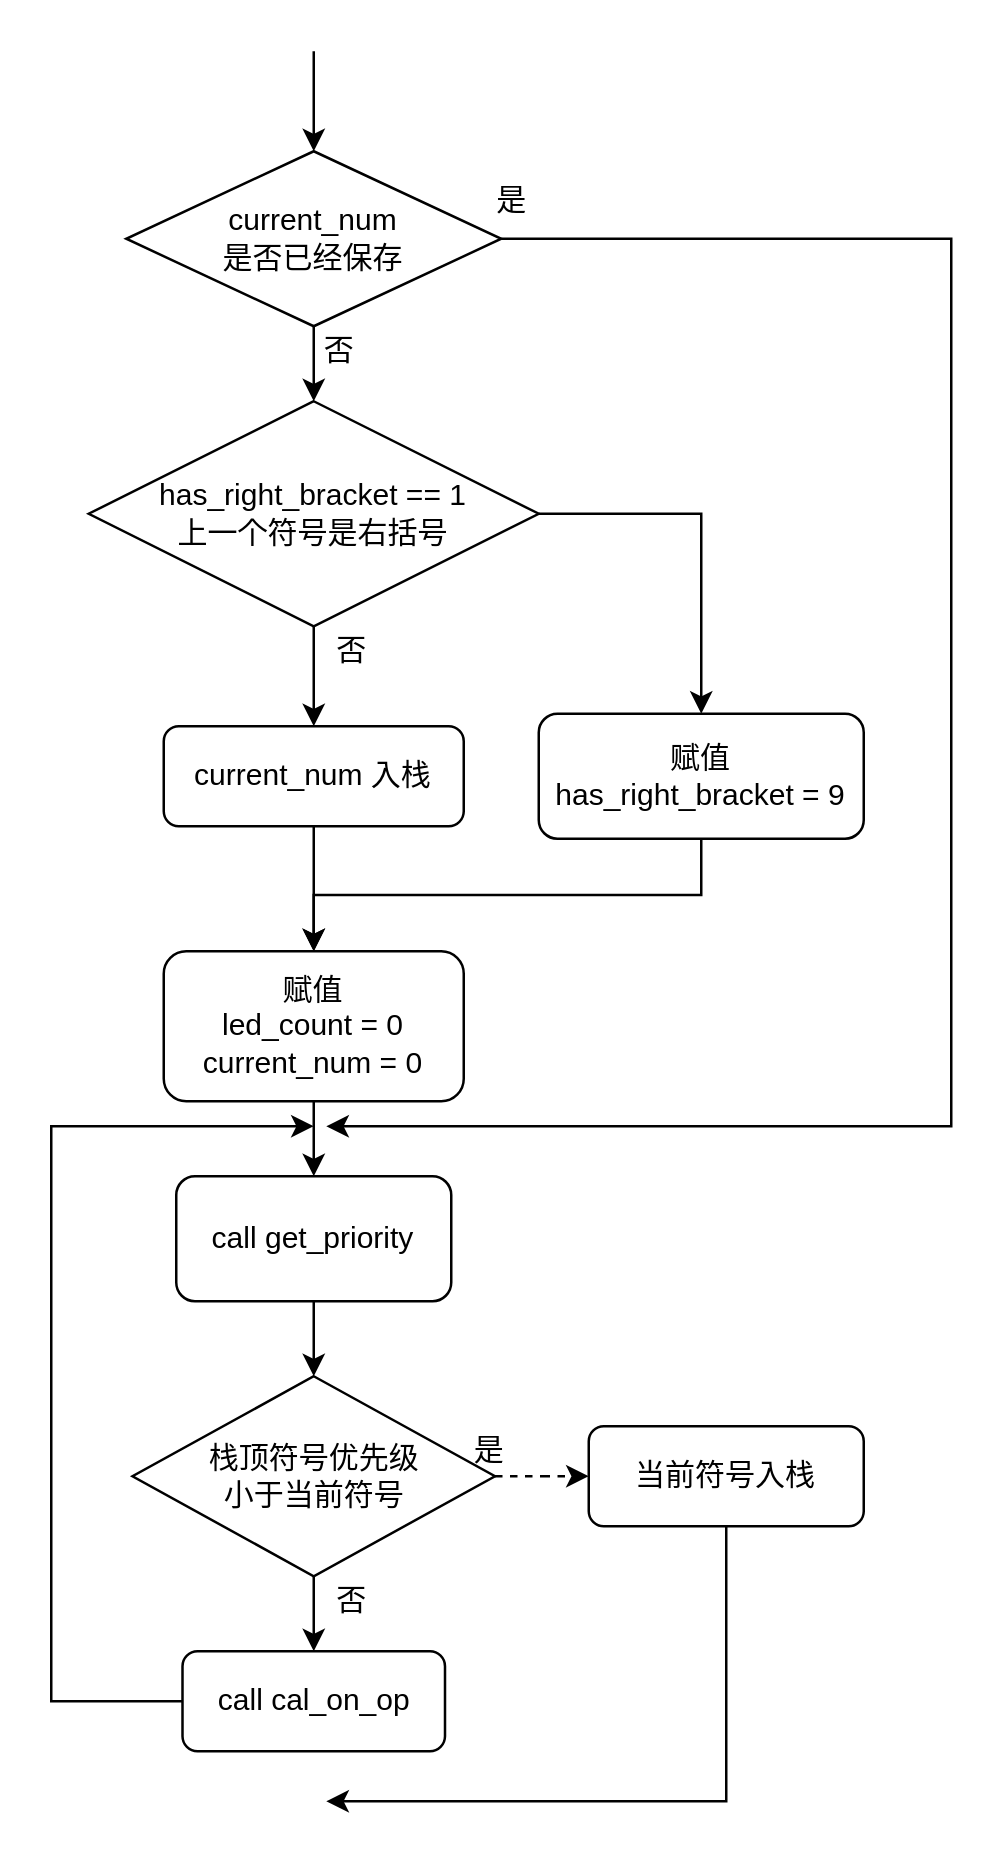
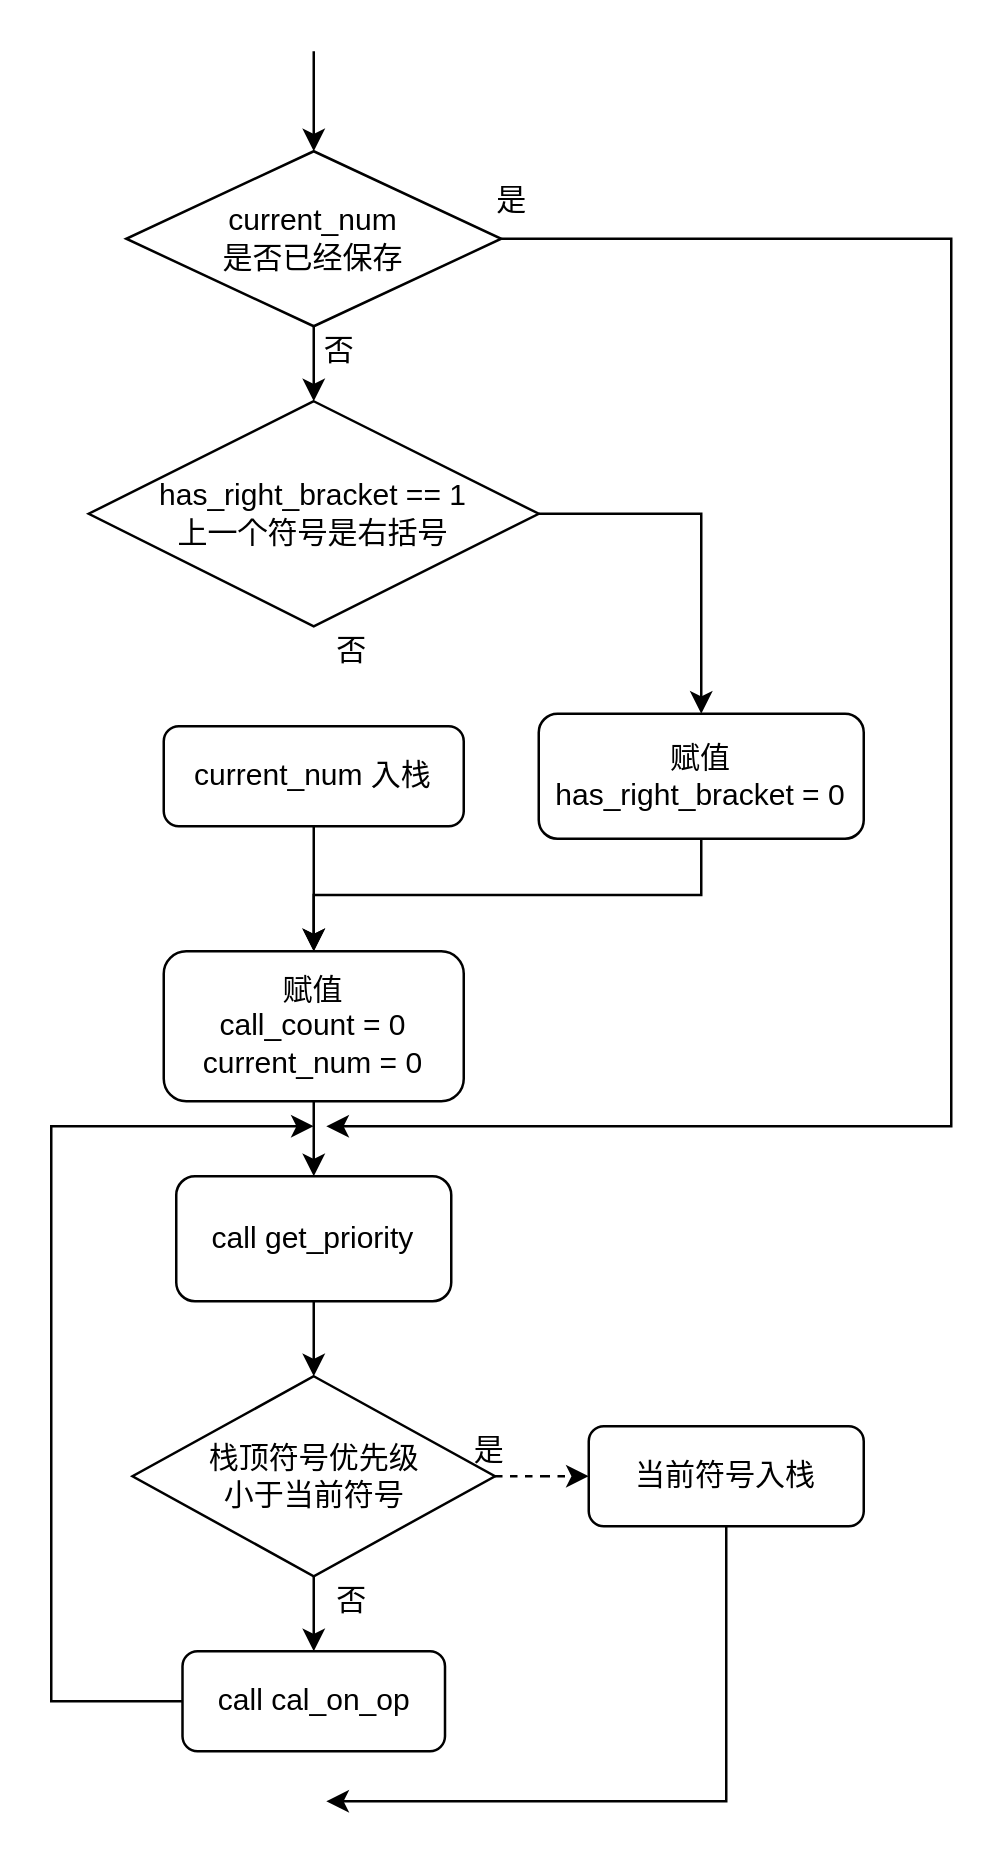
  <mxCell id="0" />
  <mxCell id="1" parent="0" />
  <mxCell id="2" style="edgeStyle=orthogonalEdgeStyle;rounded=0;orthogonalLoop=1;jettySize=auto;html=1;entryX=0.5;entryY=0;entryDx=0;entryDy=0;" edge="1" parent="1" source="4" target="7"><mxGeometry relative="1" as="geometry" /></mxCell>
  <mxCell id="3" style="edgeStyle=orthogonalEdgeStyle;rounded=0;orthogonalLoop=1;jettySize=auto;html=1;exitX=1;exitY=0.5;exitDx=0;exitDy=0;" edge="1" parent="1" source="4"><mxGeometry relative="1" as="geometry"><mxPoint x="130" y="450" as="targetPoint" /><Array as="points"><mxPoint x="380" y="95" /><mxPoint x="380" y="450" /></Array></mxGeometry></mxCell>
  <mxCell id="4" value="&lt;div&gt;current_num&lt;/div&gt;&lt;div&gt;是否已经保存&lt;/div&gt;" style="rhombus;whiteSpace=wrap;html=1;" vertex="1" parent="1"><mxGeometry x="50" y="60" width="150" height="70" as="geometry" /></mxCell>
- <mxCell id="5" style="edgeStyle=orthogonalEdgeStyle;rounded=0;orthogonalLoop=1;jettySize=auto;html=1;entryX=0.5;entryY=0;entryDx=0;entryDy=0;" edge="1" parent="1" source="7" target="9"><mxGeometry relative="1" as="geometry" /></mxCell>
  <mxCell id="6" style="edgeStyle=orthogonalEdgeStyle;rounded=0;orthogonalLoop=1;jettySize=auto;html=1;exitX=1;exitY=0.5;exitDx=0;exitDy=0;entryX=0.5;entryY=0;entryDx=0;entryDy=0;" edge="1" parent="1" source="7" target="13"><mxGeometry relative="1" as="geometry" /></mxCell>
  <mxCell id="7" value="&lt;div&gt;has_right_bracket == 1&lt;/div&gt;上一个符号是右括号" style="rhombus;whiteSpace=wrap;html=1;" vertex="1" parent="1"><mxGeometry x="35" y="160" width="180" height="90" as="geometry" /></mxCell>
  <mxCell id="8" value="" style="edgeStyle=orthogonalEdgeStyle;rounded=0;orthogonalLoop=1;jettySize=auto;html=1;" edge="1" parent="1" source="9" target="15"><mxGeometry relative="1" as="geometry" /></mxCell>
  <mxCell id="9" value="current_num 入栈" style="rounded=1;whiteSpace=wrap;html=1;" vertex="1" parent="1"><mxGeometry x="65" y="290" width="120" height="40" as="geometry" /></mxCell>
  <mxCell id="10" value="否" style="text;html=1;align=center;verticalAlign=middle;resizable=0;points=[];autosize=1;" vertex="1" parent="1"><mxGeometry x="120" y="130" width="30" height="20" as="geometry" /></mxCell>
  <mxCell id="11" value="否" style="text;html=1;align=center;verticalAlign=middle;resizable=0;points=[];autosize=1;" vertex="1" parent="1"><mxGeometry x="125" y="250" width="30" height="20" as="geometry" /></mxCell>
  <mxCell id="12" style="edgeStyle=orthogonalEdgeStyle;rounded=0;orthogonalLoop=1;jettySize=auto;html=1;exitX=0.5;exitY=1;exitDx=0;exitDy=0;" edge="1" parent="1" source="13" target="15"><mxGeometry relative="1" as="geometry" /></mxCell>
- <mxCell id="13" value="&lt;div&gt;赋值&lt;/div&gt;&lt;div&gt;has_right_bracket = 9&lt;br&gt;&lt;/div&gt;" style="rounded=1;whiteSpace=wrap;html=1;" vertex="1" parent="1"><mxGeometry x="215" y="285" width="130" height="50" as="geometry" /></mxCell>
+ <mxCell id="13" value="&lt;div&gt;赋值&lt;/div&gt;&lt;div&gt;has_right_bracket = 0&lt;br&gt;&lt;/div&gt;" style="rounded=1;whiteSpace=wrap;html=1;" vertex="1" parent="1"><mxGeometry x="215" y="285" width="130" height="50" as="geometry" /></mxCell>
  <mxCell id="14" value="" style="edgeStyle=orthogonalEdgeStyle;rounded=0;orthogonalLoop=1;jettySize=auto;html=1;" edge="1" parent="1" source="15" target="20"><mxGeometry relative="1" as="geometry" /></mxCell>
- <mxCell id="15" value="&lt;div&gt;赋值&lt;br&gt;&lt;/div&gt;&lt;div&gt;led_count = 0&lt;/div&gt;&lt;div&gt;current_num = 0&lt;br&gt;&lt;/div&gt;" style="whiteSpace=wrap;html=1;rounded=1;" vertex="1" parent="1"><mxGeometry x="65" y="380" width="120" height="60" as="geometry" /></mxCell>
+ <mxCell id="15" value="&lt;div&gt;赋值&lt;br&gt;&lt;/div&gt;&lt;div&gt;call_count = 0&lt;/div&gt;&lt;div&gt;current_num = 0&lt;br&gt;&lt;/div&gt;" style="whiteSpace=wrap;html=1;rounded=1;" vertex="1" parent="1"><mxGeometry x="65" y="380" width="120" height="60" as="geometry" /></mxCell>
  <mxCell id="16" value="" style="edgeStyle=orthogonalEdgeStyle;rounded=0;orthogonalLoop=1;jettySize=auto;html=1;dashed=1;" edge="1" parent="1" source="18" target="22"><mxGeometry relative="1" as="geometry" /></mxCell>
  <mxCell id="17" value="" style="edgeStyle=orthogonalEdgeStyle;rounded=0;orthogonalLoop=1;jettySize=auto;html=1;" edge="1" parent="1" source="18" target="25"><mxGeometry relative="1" as="geometry" /></mxCell>
  <mxCell id="18" value="&lt;div&gt;栈顶符号优先级&lt;/div&gt;&lt;div&gt;小于当前符号&lt;br&gt;&lt;/div&gt;" style="rhombus;whiteSpace=wrap;html=1;" vertex="1" parent="1"><mxGeometry x="52.5" y="550" width="145" height="80" as="geometry" /></mxCell>
  <mxCell id="19" value="" style="edgeStyle=orthogonalEdgeStyle;rounded=0;orthogonalLoop=1;jettySize=auto;html=1;" edge="1" parent="1" source="20" target="18"><mxGeometry relative="1" as="geometry" /></mxCell>
  <mxCell id="20" value="call get_priority" style="rounded=1;whiteSpace=wrap;html=1;" vertex="1" parent="1"><mxGeometry x="70" y="470" width="110" height="50" as="geometry" /></mxCell>
  <mxCell id="21" style="edgeStyle=orthogonalEdgeStyle;rounded=0;orthogonalLoop=1;jettySize=auto;html=1;" edge="1" parent="1" source="22"><mxGeometry relative="1" as="geometry"><mxPoint x="130" y="720" as="targetPoint" /><Array as="points"><mxPoint x="290" y="720" /></Array></mxGeometry></mxCell>
  <mxCell id="22" value="当前符号入栈" style="rounded=1;whiteSpace=wrap;html=1;" vertex="1" parent="1"><mxGeometry x="235" y="570" width="110" height="40" as="geometry" /></mxCell>
  <mxCell id="23" value="是" style="text;html=1;align=center;verticalAlign=middle;resizable=0;points=[];autosize=1;" vertex="1" parent="1"><mxGeometry x="180" y="570" width="30" height="20" as="geometry" /></mxCell>
  <mxCell id="24" style="edgeStyle=orthogonalEdgeStyle;rounded=0;orthogonalLoop=1;jettySize=auto;html=1;exitX=0;exitY=0.5;exitDx=0;exitDy=0;" edge="1" parent="1" source="25"><mxGeometry relative="1" as="geometry"><mxPoint x="125" y="450" as="targetPoint" /><Array as="points"><mxPoint x="20" y="680" /><mxPoint x="20" y="450" /></Array></mxGeometry></mxCell>
  <mxCell id="25" value="call cal_on_op" style="rounded=1;whiteSpace=wrap;html=1;" vertex="1" parent="1"><mxGeometry x="72.5" y="660" width="105" height="40" as="geometry" /></mxCell>
  <mxCell id="26" value="否" style="text;html=1;align=center;verticalAlign=middle;resizable=0;points=[];autosize=1;" vertex="1" parent="1"><mxGeometry x="125" y="630" width="30" height="20" as="geometry" /></mxCell>
  <mxCell id="27" value="是" style="text;html=1;align=center;verticalAlign=middle;resizable=0;points=[];autosize=1;" vertex="1" parent="1"><mxGeometry x="189" y="70" width="30" height="20" as="geometry" /></mxCell>
  <mxCell id="28" value="" style="endArrow=classic;html=1;entryX=0.5;entryY=0;entryDx=0;entryDy=0;" edge="1" parent="1" target="4"><mxGeometry width="50" height="50" relative="1" as="geometry"><mxPoint x="125" y="20" as="sourcePoint" /><mxPoint x="226" y="260" as="targetPoint" /></mxGeometry></mxCell>
